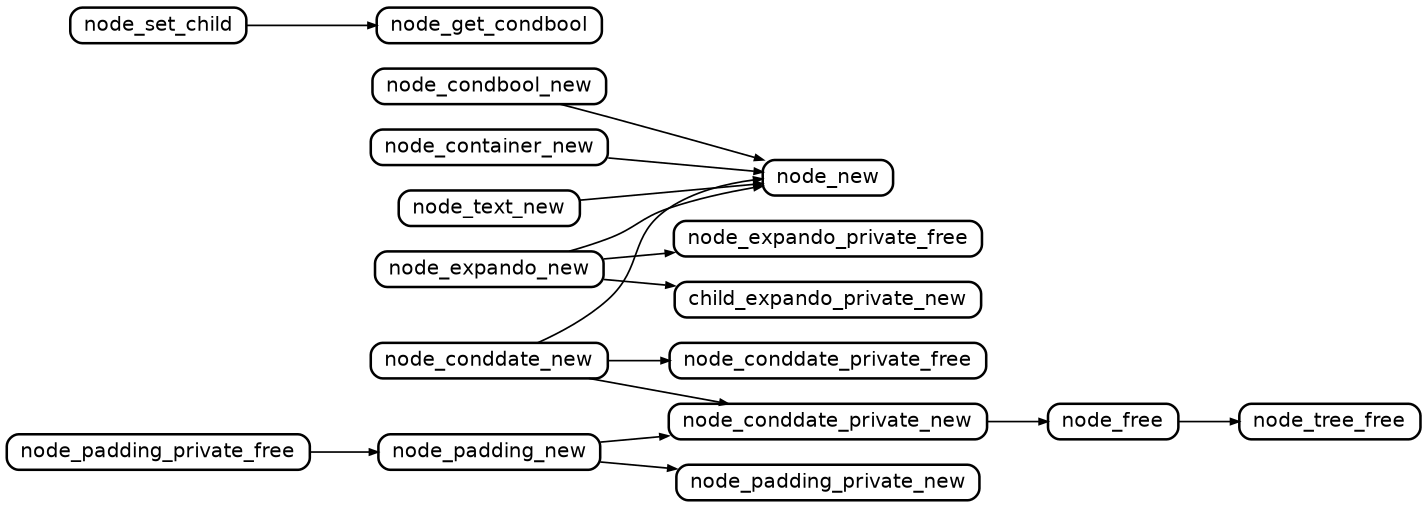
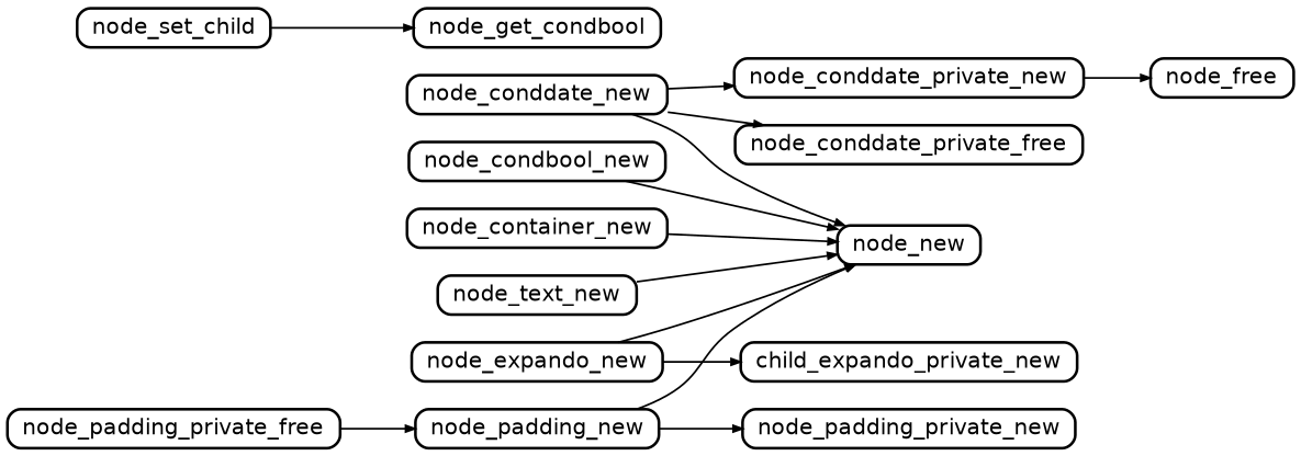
  digraph {
    compound=true
    fontname="DejaVu Sans"
    nodesep=0.2
    rankdir=LR
    ranksep=0.5
    node [color=black fillcolor="#ffffff" fontname="DejaVu Sans" fontsize=12 penwidth=1.5 shape=Mrecord style=filled]
    edge [arrowsize=0.5 fontname="DejaVu Sans" penwidth=1.0]
    node_condbool_new [height=0.2]
    node_new [height=0.2]
    node_conddate_new [height=0.2]
    node_conddate_private_free [height=0.2]
    node_conddate_private_new [height=0.2]
    node_free [height=0.2]
    node_container_new [height=0.2]
    node_expando_new [height=0.2]
-   node_expando_private_free [height=0.2]
    n10 [height=0.2 label=child_expando_private_new]
-   node_tree_free [height=0.2]
    node_padding_new [height=0.2]
    node_padding_private_new [height=0.2]
    node_padding_private_free [height=0.2]
    node_set_child [height=0.2]
    n16 [height=0.2 label=node_get_condbool]
    node_text_new [height=0.2]
    node_condbool_new -> node_new
    node_conddate_new -> node_new
    node_conddate_new -> node_conddate_private_free
    node_conddate_new -> node_conddate_private_new
    node_conddate_private_new -> node_free
-   node_free -> node_tree_free
    node_container_new -> node_new
    node_expando_new -> node_new
-   node_expando_new -> node_expando_private_free
    node_expando_new -> n10
-   node_padding_new -> node_conddate_private_new
+   node_padding_new -> node_new
    node_padding_new -> node_padding_private_new
    node_padding_private_free -> node_padding_new
    node_set_child -> n16
    node_text_new -> node_new
  }
